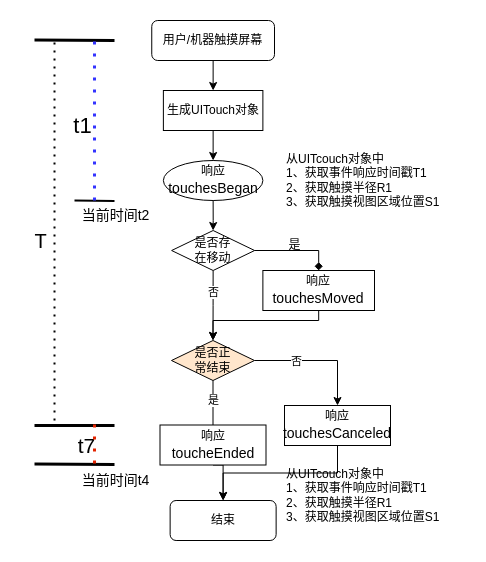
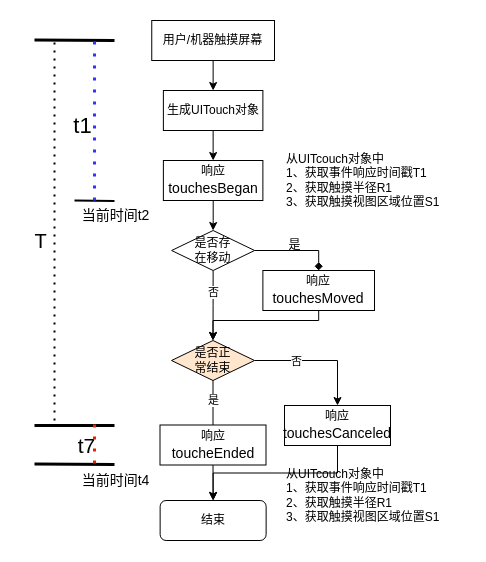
  <mxCell id="0" />
  <mxCell id="1" parent="0" />
  <mxCell id="2" style="edgeStyle=orthogonalEdgeStyle;rounded=0;orthogonalLoop=1;jettySize=auto;html=1;exitX=0.5;exitY=1;exitDx=0;exitDy=0;entryX=0.5;entryY=0;entryDx=0;entryDy=0;" edge="1" parent="1" source="3" target="5"><mxGeometry relative="1" as="geometry" /></mxCell>
- <mxCell id="3" value="用户/机器触摸屏幕" style="rounded=1;whiteSpace=wrap;html=1;" vertex="1" parent="1"><mxGeometry x="151.25" y="20" width="122.75" height="40" as="geometry" /></mxCell>
+ <mxCell id="3" value="用户/机器触摸屏幕" style="whiteSpace=wrap;html=1;rounded=0;" vertex="1" parent="1"><mxGeometry x="151.25" y="20" width="122.75" height="40" as="geometry" /></mxCell>
  <mxCell id="4" style="edgeStyle=orthogonalEdgeStyle;rounded=0;orthogonalLoop=1;jettySize=auto;html=1;exitX=0.5;exitY=1;exitDx=0;exitDy=0;entryX=0.5;entryY=0;entryDx=0;entryDy=0;" edge="1" parent="1" source="5" target="7"><mxGeometry relative="1" as="geometry" /></mxCell>
  <mxCell id="5" value="生成UITouch对象" style="rounded=0;whiteSpace=wrap;html=1;" vertex="1" parent="1"><mxGeometry x="162.88" y="90" width="99.5" height="40" as="geometry" /></mxCell>
  <mxCell id="6" value="" style="edgeStyle=orthogonalEdgeStyle;rounded=0;orthogonalLoop=1;jettySize=auto;html=1;" edge="1" parent="1" source="7" target="11"><mxGeometry relative="1" as="geometry" /></mxCell>
- <mxCell id="7" value="响应&lt;span style=&quot;text-align: start; font-size: 10.5pt; line-height: 16.8px; font-family: Calibri, sans-serif;&quot; lang=&quot;EN-US&quot;&gt;touchesBegan&lt;/span&gt;&lt;span style=&quot;font-family: -webkit-standard; font-size: medium; text-align: start;&quot;&gt;&lt;/span&gt;" style="ellipse;whiteSpace=wrap;html=1;" vertex="1" parent="1"><mxGeometry x="162.88" y="160" width="99.5" height="40" as="geometry" /></mxCell>
+ <mxCell id="7" value="响应&lt;span style=&quot;text-align: start; font-size: 10.5pt; line-height: 16.8px; font-family: Calibri, sans-serif;&quot; lang=&quot;EN-US&quot;&gt;touchesBegan&lt;/span&gt;&lt;span style=&quot;font-family: -webkit-standard; font-size: medium; text-align: start;&quot;&gt;&lt;/span&gt;" style="rounded=0;whiteSpace=wrap;html=1;" vertex="1" parent="1"><mxGeometry x="162.88" y="160" width="99.5" height="40" as="geometry" /></mxCell>
  <mxCell id="8" style="edgeStyle=orthogonalEdgeStyle;rounded=0;orthogonalLoop=1;jettySize=auto;html=1;exitX=1;exitY=0.5;exitDx=0;exitDy=0;entryX=0.5;entryY=0;entryDx=0;entryDy=0;endArrow=diamond;" edge="1" parent="1" source="11" target="13"><mxGeometry relative="1" as="geometry" /></mxCell>
  <mxCell id="9" style="edgeStyle=orthogonalEdgeStyle;rounded=0;orthogonalLoop=1;jettySize=auto;html=1;exitX=0.5;exitY=1;exitDx=0;exitDy=0;entryX=0.5;entryY=0;entryDx=0;entryDy=0;" edge="1" parent="1" source="11" target="19"><mxGeometry relative="1" as="geometry" /></mxCell>
  <mxCell id="10" value="否" style="edgeLabel;html=1;align=center;verticalAlign=middle;resizable=0;points=[];" vertex="1" connectable="0" parent="9"><mxGeometry x="-0.372" relative="1" as="geometry"><mxPoint as="offset" /></mxGeometry></mxCell>
  <mxCell id="11" value="是否存&lt;div&gt;在移动&lt;/div&gt;" style="rhombus;whiteSpace=wrap;html=1;rounded=0;" vertex="1" parent="1"><mxGeometry x="171.13" y="230" width="83" height="40" as="geometry" /></mxCell>
  <mxCell id="12" style="edgeStyle=orthogonalEdgeStyle;rounded=0;orthogonalLoop=1;jettySize=auto;html=1;exitX=0.5;exitY=1;exitDx=0;exitDy=0;entryX=0.5;entryY=0;entryDx=0;entryDy=0;" edge="1" parent="1" source="13" target="19"><mxGeometry relative="1" as="geometry"><Array as="points"><mxPoint x="318" y="320" /><mxPoint x="213" y="320" /></Array></mxGeometry></mxCell>
  <mxCell id="13" value="响应&lt;span style=&quot;text-align: start; font-size: 10.5pt; line-height: 16.8px; font-family: Calibri, sans-serif;&quot; lang=&quot;EN-US&quot;&gt;&lt;span style=&quot;font-size: 10.5pt; line-height: 16.8px;&quot; lang=&quot;EN-US&quot;&gt;touchesMoved&lt;/span&gt;&lt;/span&gt;&lt;span style=&quot;font-family: -webkit-standard; font-size: medium; text-align: start;&quot;&gt;&lt;/span&gt;" style="rounded=0;whiteSpace=wrap;html=1;" vertex="1" parent="1"><mxGeometry x="262.38" y="270" width="111.62" height="40" as="geometry" /></mxCell>
  <mxCell id="14" value="是" style="text;html=1;align=center;verticalAlign=middle;resizable=0;points=[];autosize=1;strokeColor=none;fillColor=none;" vertex="1" parent="1"><mxGeometry x="274" y="230" width="40" height="30" as="geometry" /></mxCell>
  <mxCell id="15" style="edgeStyle=orthogonalEdgeStyle;rounded=0;orthogonalLoop=1;jettySize=auto;html=1;exitX=0.5;exitY=1;exitDx=0;exitDy=0;entryX=0.5;entryY=0;entryDx=0;entryDy=0;endArrow=none;" edge="1" parent="1" source="19" target="21"><mxGeometry relative="1" as="geometry" /></mxCell>
  <mxCell id="16" value="是" style="edgeLabel;html=1;align=center;verticalAlign=middle;resizable=0;points=[];" vertex="1" connectable="0" parent="15"><mxGeometry x="-0.156" relative="1" as="geometry"><mxPoint as="offset" /></mxGeometry></mxCell>
  <mxCell id="17" style="edgeStyle=orthogonalEdgeStyle;rounded=0;orthogonalLoop=1;jettySize=auto;html=1;exitX=1;exitY=0.5;exitDx=0;exitDy=0;entryX=0.5;entryY=0;entryDx=0;entryDy=0;" edge="1" parent="1" source="19" target="24"><mxGeometry relative="1" as="geometry" /></mxCell>
  <mxCell id="18" value="否" style="edgeLabel;html=1;align=center;verticalAlign=middle;resizable=0;points=[];" vertex="1" connectable="0" parent="17"><mxGeometry x="-0.359" relative="1" as="geometry"><mxPoint as="offset" /></mxGeometry></mxCell>
  <mxCell id="19" value="是否正&lt;div&gt;常结束&lt;/div&gt;" style="rhombus;whiteSpace=wrap;html=1;rounded=0;fillColor=#ffe6cc;" vertex="1" parent="1"><mxGeometry x="171" y="340" width="83" height="40" as="geometry" /></mxCell>
  <mxCell id="20" style="edgeStyle=orthogonalEdgeStyle;rounded=0;orthogonalLoop=1;jettySize=auto;html=1;exitX=0.5;exitY=1;exitDx=0;exitDy=0;entryX=0.5;entryY=0;entryDx=0;entryDy=0;" edge="1" parent="1" source="21" target="22"><mxGeometry relative="1" as="geometry" /></mxCell>
  <mxCell id="21" value="响应&lt;span style=&quot;text-align: start; font-size: 10.5pt; line-height: 16.8px; font-family: Calibri, sans-serif;&quot; lang=&quot;EN-US&quot;&gt;&lt;span style=&quot;font-size: 10.5pt; line-height: 16.8px;&quot; lang=&quot;EN-US&quot;&gt;toucheEnded&lt;/span&gt;&lt;/span&gt;&lt;span style=&quot;font-family: -webkit-standard; font-size: medium; text-align: start;&quot;&gt;&lt;/span&gt;" style="rounded=0;whiteSpace=wrap;html=1;" vertex="1" parent="1"><mxGeometry x="159.5" y="424.5" width="106" height="40" as="geometry" /></mxCell>
- <mxCell id="22" value="结束" style="rounded=1;whiteSpace=wrap;html=1;" vertex="1" parent="1"><mxGeometry x="169.63" y="500" width="106" height="40" as="geometry" /></mxCell>
+ <mxCell id="22" value="结束" style="rounded=1;whiteSpace=wrap;html=1;" vertex="1" parent="1"><mxGeometry x="159.63" y="500" width="106" height="40" as="geometry" /></mxCell>
  <mxCell id="23" style="edgeStyle=orthogonalEdgeStyle;rounded=0;orthogonalLoop=1;jettySize=auto;html=1;exitX=0.5;exitY=1;exitDx=0;exitDy=0;entryX=0.5;entryY=0;entryDx=0;entryDy=0;" edge="1" parent="1" source="24" target="22"><mxGeometry relative="1" as="geometry" /></mxCell>
  <mxCell id="24" value="响应&lt;span style=&quot;text-align: start; font-size: 10.5pt; line-height: 16.8px; font-family: Calibri, sans-serif;&quot; lang=&quot;EN-US&quot;&gt;&lt;span style=&quot;font-size: 10.5pt; line-height: 16.8px;&quot; lang=&quot;EN-US&quot;&gt;touchesCanceled&lt;/span&gt;&lt;/span&gt;&lt;span style=&quot;font-family: -webkit-standard; font-size: medium; text-align: start;&quot;&gt;&lt;/span&gt;" style="rounded=0;whiteSpace=wrap;html=1;" vertex="1" parent="1"><mxGeometry x="284" y="405" width="106" height="40" as="geometry" /></mxCell>
  <mxCell id="25" value="" style="endArrow=none;html=1;rounded=0;strokeWidth=3;" edge="1" parent="1"><mxGeometry width="50" height="50" relative="1" as="geometry"><mxPoint x="34" y="39.5" as="sourcePoint" /><mxPoint x="114" y="40" as="targetPoint" /></mxGeometry></mxCell>
  <mxCell id="26" value="" style="endArrow=none;html=1;rounded=0;strokeWidth=2;" edge="1" parent="1"><mxGeometry width="50" height="50" relative="1" as="geometry"><mxPoint x="74" y="200" as="sourcePoint" /><mxPoint x="114" y="200.5" as="targetPoint" /></mxGeometry></mxCell>
  <mxCell id="27" value="" style="endArrow=none;html=1;rounded=0;strokeWidth=3;" edge="1" parent="1"><mxGeometry width="50" height="50" relative="1" as="geometry"><mxPoint x="34" y="425" as="sourcePoint" /><mxPoint x="114" y="425" as="targetPoint" /></mxGeometry></mxCell>
  <mxCell id="28" value="" style="endArrow=none;html=1;rounded=0;strokeWidth=3;" edge="1" parent="1"><mxGeometry width="50" height="50" relative="1" as="geometry"><mxPoint x="34" y="463.5" as="sourcePoint" /><mxPoint x="114" y="464" as="targetPoint" /></mxGeometry></mxCell>
  <mxCell id="29" value="" style="endArrow=none;dashed=1;html=1;dashPattern=1 3;strokeWidth=2;rounded=0;" edge="1" parent="1"><mxGeometry width="50" height="50" relative="1" as="geometry"><mxPoint x="54" y="420" as="sourcePoint" /><mxPoint x="54" y="40" as="targetPoint" /></mxGeometry></mxCell>
  <mxCell id="30" value="T" style="text;html=1;align=center;verticalAlign=middle;resizable=0;points=[];autosize=1;strokeColor=none;fillColor=none;fontSize=20;" vertex="1" parent="1"><mxGeometry x="20" y="220" width="40" height="40" as="geometry" /></mxCell>
  <mxCell id="31" value="" style="endArrow=none;dashed=1;html=1;dashPattern=1 3;strokeWidth=3;rounded=0;strokeColor=#3333FF;" edge="1" parent="1"><mxGeometry width="50" height="50" relative="1" as="geometry"><mxPoint x="94" y="200" as="sourcePoint" /><mxPoint x="94" y="40" as="targetPoint" /></mxGeometry></mxCell>
  <mxCell id="32" value="t1" style="edgeLabel;html=1;align=center;verticalAlign=middle;resizable=0;points=[];fontSize=22;" vertex="1" connectable="0" parent="31"><mxGeometry x="-0.062" y="3" relative="1" as="geometry"><mxPoint x="-10" as="offset" /></mxGeometry></mxCell>
  <mxCell id="33" value="&lt;font style=&quot;font-size: 14px;&quot;&gt;当前时间t2&lt;/font&gt;" style="text;html=1;align=center;verticalAlign=middle;resizable=0;points=[];autosize=1;strokeColor=none;fillColor=none;" vertex="1" parent="1"><mxGeometry x="69.63" y="200" width="90" height="30" as="geometry" /></mxCell>
  <mxCell id="34" value="&lt;font style=&quot;font-size: 14px;&quot;&gt;当前时间t4&lt;/font&gt;" style="text;html=1;align=center;verticalAlign=middle;resizable=0;points=[];autosize=1;strokeColor=none;fillColor=none;" vertex="1" parent="1"><mxGeometry x="69.63" y="464.5" width="90" height="30" as="geometry" /></mxCell>
  <mxCell id="35" value="&lt;font style=&quot;font-size: 21px;&quot;&gt;t7&lt;/font&gt;" style="edgeLabel;html=1;align=center;verticalAlign=middle;resizable=0;points=[];fontSize=22;" vertex="1" connectable="0" parent="1"><mxGeometry x="94" y="140" as="geometry"><mxPoint x="-9" y="305" as="offset" /></mxGeometry></mxCell>
  <mxCell id="36" value="" style="endArrow=none;dashed=1;html=1;dashPattern=1 3;strokeWidth=3;rounded=0;strokeColor=#e32400;" edge="1" parent="1"><mxGeometry width="50" height="50" relative="1" as="geometry"><mxPoint x="94" y="463" as="sourcePoint" /><mxPoint x="94" y="423" as="targetPoint" /></mxGeometry></mxCell>
  <mxCell id="37" value="&lt;div&gt;从UITcouch对象中&lt;/div&gt;1、获取事件响应时间戳T1&lt;div&gt;2、获取触摸半径R1&lt;/div&gt;&lt;div&gt;3、获取触摸视图区域位置S1&lt;/div&gt;" style="text;html=1;align=left;verticalAlign=middle;resizable=0;points=[];autosize=1;strokeColor=none;fillColor=none;" vertex="1" parent="1"><mxGeometry x="284" y="145" width="180" height="70" as="geometry" /></mxCell>
  <mxCell id="38" value="&lt;div&gt;从UITcouch对象中&lt;/div&gt;1、获取事件响应时间戳T1&lt;div&gt;2、获取触摸半径R1&lt;/div&gt;&lt;div&gt;3、获取触摸视图区域位置S1&lt;/div&gt;" style="text;html=1;align=left;verticalAlign=middle;resizable=0;points=[];autosize=1;strokeColor=none;fillColor=none;" vertex="1" parent="1"><mxGeometry x="284" y="460" width="180" height="70" as="geometry" /></mxCell>
